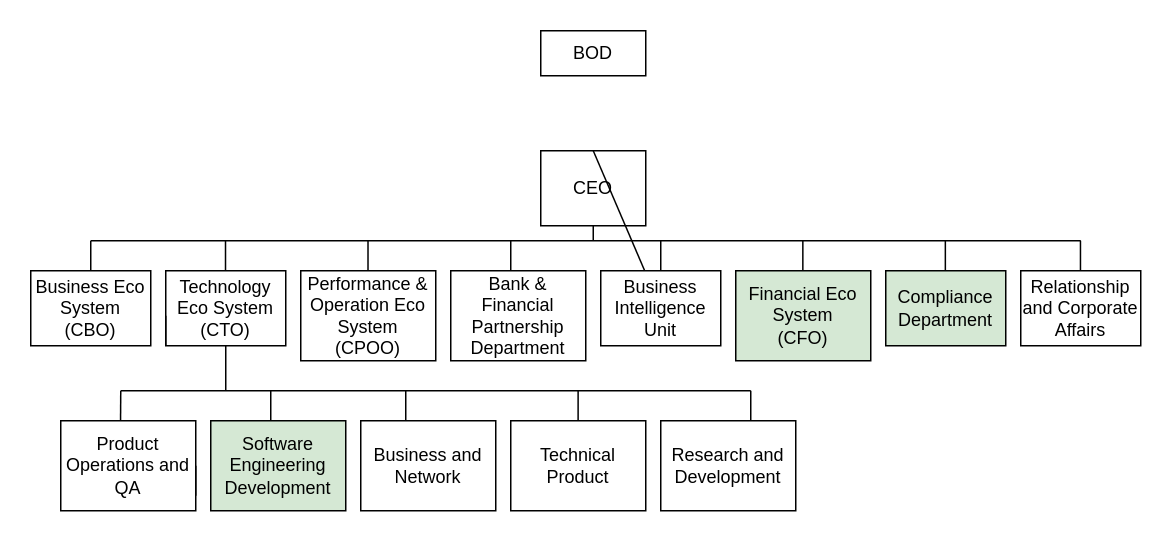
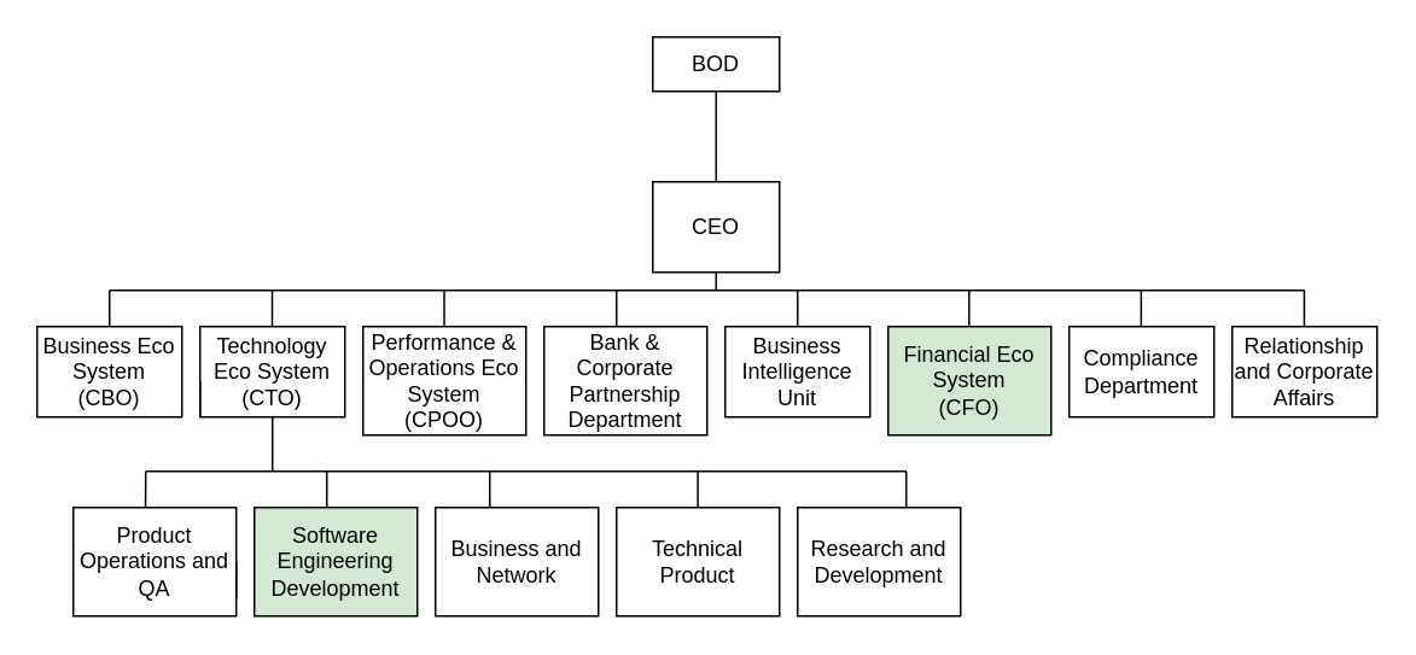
  <mxCell id="0" />
  <mxCell id="1" parent="0" />
  <mxCell id="2" value="BOD" style="rounded=0;whiteSpace=wrap;html=1;" vertex="1" parent="1"><mxGeometry x="360" y="20" width="70" height="30" as="geometry" /></mxCell>
  <mxCell id="3" value="CEO" style="rounded=0;whiteSpace=wrap;html=1;" vertex="1" parent="1"><mxGeometry x="360" y="100" width="70" height="50" as="geometry" /></mxCell>
  <mxCell id="4" value="Business Intelligence Unit" style="rounded=0;whiteSpace=wrap;html=1;" vertex="1" parent="1"><mxGeometry x="400" y="180" width="80" height="50" as="geometry" /></mxCell>
- <mxCell id="5" value="Compliance&lt;div&gt;Department&lt;/div&gt;" style="rounded=0;whiteSpace=wrap;html=1;fillColor=#d5e8d4;" vertex="1" parent="1"><mxGeometry x="590" y="180" width="80" height="50" as="geometry" /></mxCell>
+ <mxCell id="5" value="Compliance&lt;div&gt;Department&lt;/div&gt;" style="rounded=0;whiteSpace=wrap;html=1;" vertex="1" parent="1"><mxGeometry x="590" y="180" width="80" height="50" as="geometry" /></mxCell>
  <mxCell id="6" value="Relationship and Corporate&lt;div&gt;Affairs&lt;/div&gt;" style="rounded=0;whiteSpace=wrap;html=1;" vertex="1" parent="1"><mxGeometry x="680" y="180" width="80" height="50" as="geometry" /></mxCell>
- <mxCell id="7" value="Performance &amp;amp; Operation Eco System&lt;div&gt;(CPOO)&lt;/div&gt;" style="rounded=0;whiteSpace=wrap;html=1;" vertex="1" parent="1"><mxGeometry x="200" y="180" width="90" height="60" as="geometry" /></mxCell>
+ <mxCell id="7" value="Performance &amp;amp; Operations Eco System&lt;div&gt;(CPOO)&lt;/div&gt;" style="rounded=0;whiteSpace=wrap;html=1;" vertex="1" parent="1"><mxGeometry x="200" y="180" width="90" height="60" as="geometry" /></mxCell>
  <mxCell id="8" value="Technology Eco System&lt;div&gt;(CTO)&lt;/div&gt;" style="rounded=0;whiteSpace=wrap;html=1;" vertex="1" parent="1"><mxGeometry x="110" y="180" width="80" height="50" as="geometry" /></mxCell>
  <mxCell id="9" value="Business Eco System&lt;div&gt;(CBO)&lt;/div&gt;" style="rounded=0;whiteSpace=wrap;html=1;" vertex="1" parent="1"><mxGeometry x="20" y="180" width="80" height="50" as="geometry" /></mxCell>
- <mxCell id="10" value="" style="endArrow=none;html=1;rounded=0;exitX=0.5;exitY=0;exitDx=0;exitDy=0;" edge="1" parent="1" source="3" target="4"><mxGeometry width="50" height="50" relative="1" as="geometry"><mxPoint x="70" y="50" as="sourcePoint" /><mxPoint x="120" y="0" as="targetPoint" /></mxGeometry></mxCell>
- <mxCell id="11" value="Bank &amp;amp; Financial Partnership Department" style="rounded=0;whiteSpace=wrap;html=1;" vertex="1" parent="1"><mxGeometry x="300" y="180" width="90" height="60" as="geometry" /></mxCell>
+ <mxCell id="10" value="" style="endArrow=none;html=1;rounded=0;exitX=0.5;exitY=0;exitDx=0;exitDy=0;entryX=0.5;entryY=1;entryDx=0;entryDy=0;" edge="1" parent="1" source="3" target="2"><mxGeometry width="50" height="50" relative="1" as="geometry"><mxPoint x="70" y="50" as="sourcePoint" /><mxPoint x="120" y="0" as="targetPoint" /></mxGeometry></mxCell>
+ <mxCell id="11" value="Bank &amp;amp; Corporate Partnership Department" style="rounded=0;whiteSpace=wrap;html=1;" vertex="1" parent="1"><mxGeometry x="300" y="180" width="90" height="60" as="geometry" /></mxCell>
  <mxCell id="12" value="&lt;div&gt;Financial Eco System&lt;/div&gt;&lt;div&gt;(CFO)&lt;/div&gt;" style="rounded=0;whiteSpace=wrap;html=1;fillColor=#d5e8d4;" vertex="1" parent="1"><mxGeometry x="490" y="180" width="90" height="60" as="geometry" /></mxCell>
  <mxCell id="13" value="Product Operations and QA" style="rounded=0;whiteSpace=wrap;html=1;" vertex="1" parent="1"><mxGeometry x="40" y="280" width="90" height="60" as="geometry" /></mxCell>
  <mxCell id="14" value="Software Engineering Development" style="rounded=0;whiteSpace=wrap;html=1;fillColor=#d5e8d4;" vertex="1" parent="1"><mxGeometry x="140" y="280" width="90" height="60" as="geometry" /></mxCell>
  <mxCell id="15" value="Research and&lt;div&gt;Development&lt;/div&gt;" style="rounded=0;whiteSpace=wrap;html=1;" vertex="1" parent="1"><mxGeometry x="440" y="280" width="90" height="60" as="geometry" /></mxCell>
  <mxCell id="16" value="Technical Product" style="rounded=0;whiteSpace=wrap;html=1;" vertex="1" parent="1"><mxGeometry x="340" y="280" width="90" height="60" as="geometry" /></mxCell>
  <mxCell id="17" value="Business and Network" style="rounded=0;whiteSpace=wrap;html=1;" vertex="1" parent="1"><mxGeometry x="240" y="280" width="90" height="60" as="geometry" /></mxCell>
  <mxCell id="18" value="" style="endArrow=none;html=1;rounded=0;" edge="1" parent="1"><mxGeometry width="50" height="50" relative="1" as="geometry"><mxPoint x="60" y="160" as="sourcePoint" /><mxPoint x="720" y="160" as="targetPoint" /></mxGeometry></mxCell>
  <mxCell id="19" value="" style="endArrow=none;html=1;rounded=0;entryX=0.5;entryY=1;entryDx=0;entryDy=0;" edge="1" parent="1" target="3"><mxGeometry width="50" height="50" relative="1" as="geometry"><mxPoint x="395" y="160" as="sourcePoint" /><mxPoint x="400" y="140" as="targetPoint" /></mxGeometry></mxCell>
  <mxCell id="20" value="" style="endArrow=none;html=1;rounded=0;exitX=0.5;exitY=0;exitDx=0;exitDy=0;" edge="1" parent="1" source="9"><mxGeometry width="50" height="50" relative="1" as="geometry"><mxPoint x="350" y="240" as="sourcePoint" /><mxPoint x="60" y="160" as="targetPoint" /></mxGeometry></mxCell>
  <mxCell id="21" value="" style="endArrow=none;html=1;rounded=0;exitX=0.5;exitY=0;exitDx=0;exitDy=0;" edge="1" parent="1"><mxGeometry width="50" height="50" relative="1" as="geometry"><mxPoint x="149.84" y="180" as="sourcePoint" /><mxPoint x="149.84" y="160" as="targetPoint" /></mxGeometry></mxCell>
  <mxCell id="22" value="" style="endArrow=none;html=1;rounded=0;exitX=0.5;exitY=0;exitDx=0;exitDy=0;" edge="1" parent="1"><mxGeometry width="50" height="50" relative="1" as="geometry"><mxPoint x="244.84" y="180" as="sourcePoint" /><mxPoint x="244.84" y="160" as="targetPoint" /></mxGeometry></mxCell>
  <mxCell id="23" value="" style="endArrow=none;html=1;rounded=0;exitX=0.5;exitY=0;exitDx=0;exitDy=0;" edge="1" parent="1"><mxGeometry width="50" height="50" relative="1" as="geometry"><mxPoint x="340" y="180" as="sourcePoint" /><mxPoint x="340" y="160" as="targetPoint" /></mxGeometry></mxCell>
  <mxCell id="24" value="" style="endArrow=none;html=1;rounded=0;exitX=0.5;exitY=0;exitDx=0;exitDy=0;" edge="1" parent="1"><mxGeometry width="50" height="50" relative="1" as="geometry"><mxPoint x="440" y="180" as="sourcePoint" /><mxPoint x="440" y="160" as="targetPoint" /></mxGeometry></mxCell>
  <mxCell id="25" value="" style="endArrow=none;html=1;rounded=0;exitX=0.5;exitY=0;exitDx=0;exitDy=0;" edge="1" parent="1"><mxGeometry width="50" height="50" relative="1" as="geometry"><mxPoint x="110" y="230" as="sourcePoint" /><mxPoint x="110" y="210" as="targetPoint" /></mxGeometry></mxCell>
  <mxCell id="26" value="" style="endArrow=none;html=1;rounded=0;exitX=0.5;exitY=0;exitDx=0;exitDy=0;" edge="1" parent="1"><mxGeometry width="50" height="50" relative="1" as="geometry"><mxPoint x="629.73" y="180" as="sourcePoint" /><mxPoint x="629.73" y="160" as="targetPoint" /></mxGeometry></mxCell>
  <mxCell id="27" value="" style="endArrow=none;html=1;rounded=0;exitX=0.5;exitY=0;exitDx=0;exitDy=0;" edge="1" parent="1"><mxGeometry width="50" height="50" relative="1" as="geometry"><mxPoint x="534.73" y="180" as="sourcePoint" /><mxPoint x="534.73" y="160" as="targetPoint" /></mxGeometry></mxCell>
  <mxCell id="28" value="" style="endArrow=none;html=1;rounded=0;exitX=0.5;exitY=0;exitDx=0;exitDy=0;" edge="1" parent="1"><mxGeometry width="50" height="50" relative="1" as="geometry"><mxPoint x="719.81" y="180" as="sourcePoint" /><mxPoint x="719.81" y="160" as="targetPoint" /></mxGeometry></mxCell>
  <mxCell id="29" value="" style="endArrow=none;html=1;rounded=0;" edge="1" parent="1"><mxGeometry width="50" height="50" relative="1" as="geometry"><mxPoint x="80" y="260" as="sourcePoint" /><mxPoint x="500" y="260" as="targetPoint" /></mxGeometry></mxCell>
  <mxCell id="30" value="" style="endArrow=none;html=1;rounded=0;entryX=0.5;entryY=1;entryDx=0;entryDy=0;" edge="1" parent="1" target="8"><mxGeometry width="50" height="50" relative="1" as="geometry"><mxPoint x="150" y="260" as="sourcePoint" /><mxPoint x="350" y="220" as="targetPoint" /></mxGeometry></mxCell>
  <mxCell id="31" value="" style="endArrow=none;html=1;rounded=0;exitX=0.443;exitY=-0.002;exitDx=0;exitDy=0;exitPerimeter=0;" edge="1" parent="1" source="13"><mxGeometry width="50" height="50" relative="1" as="geometry"><mxPoint x="86.24" y="280" as="sourcePoint" /><mxPoint x="80" y="260" as="targetPoint" /></mxGeometry></mxCell>
  <mxCell id="32" value="" style="endArrow=none;html=1;rounded=0;exitX=0.443;exitY=-0.002;exitDx=0;exitDy=0;exitPerimeter=0;" edge="1" parent="1"><mxGeometry width="50" height="50" relative="1" as="geometry"><mxPoint x="180" y="280" as="sourcePoint" /><mxPoint x="180" y="260" as="targetPoint" /></mxGeometry></mxCell>
  <mxCell id="33" value="" style="endArrow=none;html=1;rounded=0;exitX=0.443;exitY=-0.002;exitDx=0;exitDy=0;exitPerimeter=0;" edge="1" parent="1"><mxGeometry width="50" height="50" relative="1" as="geometry"><mxPoint x="384.91" y="280" as="sourcePoint" /><mxPoint x="384.91" y="260" as="targetPoint" /></mxGeometry></mxCell>
  <mxCell id="34" value="" style="endArrow=none;html=1;rounded=0;exitX=0.443;exitY=-0.002;exitDx=0;exitDy=0;exitPerimeter=0;" edge="1" parent="1"><mxGeometry width="50" height="50" relative="1" as="geometry"><mxPoint x="270" y="280" as="sourcePoint" /><mxPoint x="270" y="260" as="targetPoint" /></mxGeometry></mxCell>
  <mxCell id="35" value="" style="endArrow=none;html=1;rounded=0;exitX=0.443;exitY=-0.002;exitDx=0;exitDy=0;exitPerimeter=0;" edge="1" parent="1"><mxGeometry width="50" height="50" relative="1" as="geometry"><mxPoint x="500" y="280" as="sourcePoint" /><mxPoint x="500" y="260" as="targetPoint" /></mxGeometry></mxCell>
  <mxCell id="36" value="" style="endArrow=none;html=1;rounded=0;exitX=0.443;exitY=-0.002;exitDx=0;exitDy=0;exitPerimeter=0;" edge="1" parent="1"><mxGeometry width="50" height="50" relative="1" as="geometry"><mxPoint x="130" y="330" as="sourcePoint" /><mxPoint x="130" y="310" as="targetPoint" /></mxGeometry></mxCell>
